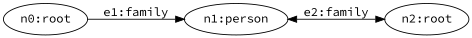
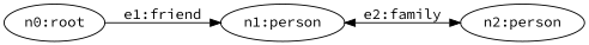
  strict digraph {
    fontname="Source Code Pro"
    rankdir=LR
    node [fontname="Source Code Pro"]
    edge [fontname="Source Code Pro"]
    n1 [label="n0:root"]
    n2 [label="n1:person"]
-   n3 [label="n2:root"]
-   n1 -> n2 [label="e1:family"]
+   n3 [label="n2:person"]
+   n1 -> n2 [label="e1:friend"]
    n2 -> n3 [dir=both label="e2:family"]
  }
